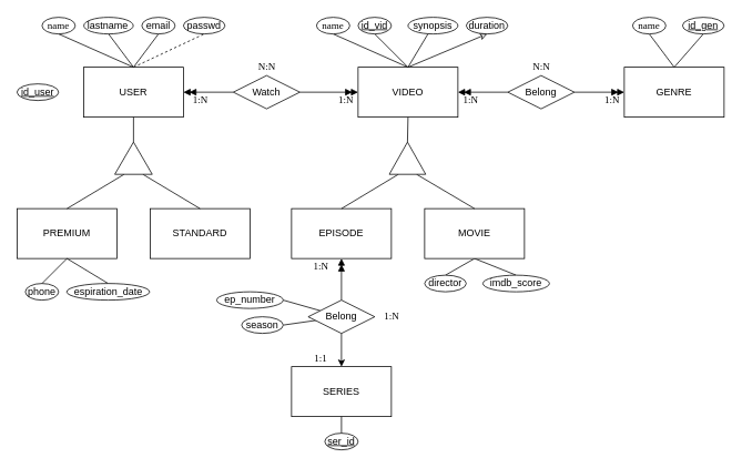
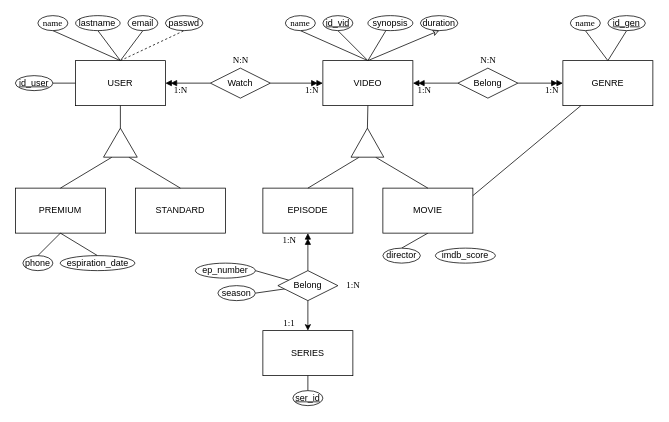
  <mxCell id="0" />
  <mxCell id="1" parent="0" />
  <mxCell id="2" style="rounded=0;orthogonalLoop=1;jettySize=auto;html=1;exitX=0.5;exitY=0;exitDx=0;exitDy=0;entryX=0.5;entryY=1;entryDx=0;entryDy=0;fontFamily=Tahoma;endArrow=none;endFill=0;" edge="1" parent="1" source="6" target="43"><mxGeometry relative="1" as="geometry" /></mxCell>
  <mxCell id="3" style="rounded=0;orthogonalLoop=1;jettySize=auto;html=1;exitX=0.5;exitY=0;exitDx=0;exitDy=0;entryX=0.5;entryY=1;entryDx=0;entryDy=0;fontFamily=Tahoma;endArrow=none;endFill=0;" edge="1" parent="1" source="6" target="44"><mxGeometry relative="1" as="geometry" /></mxCell>
  <mxCell id="4" style="rounded=0;orthogonalLoop=1;jettySize=auto;html=1;exitX=0.5;exitY=0;exitDx=0;exitDy=0;entryX=0.5;entryY=1;entryDx=0;entryDy=0;fontFamily=Tahoma;endArrow=none;endFill=0;" edge="1" parent="1" source="6" target="45"><mxGeometry relative="1" as="geometry" /></mxCell>
  <mxCell id="5" style="edgeStyle=none;rounded=0;orthogonalLoop=1;jettySize=auto;html=1;exitX=0.5;exitY=0;exitDx=0;exitDy=0;entryX=0.5;entryY=1;entryDx=0;entryDy=0;fontFamily=Tahoma;endArrow=none;endFill=0;dashed=1;" edge="1" parent="1" source="6" target="56"><mxGeometry relative="1" as="geometry" /></mxCell>
  <mxCell id="6" value="USER" style="rounded=0;whiteSpace=wrap;html=1;" vertex="1" parent="1"><mxGeometry x="100.01" y="80" width="120" height="60" as="geometry" /></mxCell>
  <mxCell id="7" style="rounded=0;orthogonalLoop=1;jettySize=auto;html=1;exitX=0.5;exitY=0;exitDx=0;exitDy=0;entryX=0.5;entryY=1;entryDx=0;entryDy=0;fontFamily=Tahoma;endArrow=none;endFill=0;" edge="1" parent="1" source="9" target="50"><mxGeometry relative="1" as="geometry" /></mxCell>
  <mxCell id="8" style="rounded=0;orthogonalLoop=1;jettySize=auto;html=1;exitX=0.5;exitY=0;exitDx=0;exitDy=0;entryX=0.5;entryY=1;entryDx=0;entryDy=0;fontFamily=Tahoma;endArrow=none;endFill=0;" edge="1" parent="1" source="9" target="51"><mxGeometry relative="1" as="geometry" /></mxCell>
  <mxCell id="9" value="GENRE" style="rounded=0;whiteSpace=wrap;html=1;" vertex="1" parent="1"><mxGeometry x="750" y="80" width="120" height="60" as="geometry" /></mxCell>
  <mxCell id="10" value="STANDARD" style="rounded=0;whiteSpace=wrap;html=1;" vertex="1" parent="1"><mxGeometry x="180" y="250" width="120" height="60" as="geometry" /></mxCell>
  <mxCell id="11" value="PREMIUM" style="rounded=0;whiteSpace=wrap;html=1;" vertex="1" parent="1"><mxGeometry x="20" y="250" width="120" height="60" as="geometry" /></mxCell>
  <mxCell id="12" value="SERIES" style="rounded=0;whiteSpace=wrap;html=1;" vertex="1" parent="1"><mxGeometry x="350" y="440" width="120" height="60" as="geometry" /></mxCell>
  <mxCell id="13" style="edgeStyle=none;rounded=0;orthogonalLoop=1;jettySize=auto;html=1;exitX=0;exitY=0.75;exitDx=0;exitDy=0;entryX=0.5;entryY=0;entryDx=0;entryDy=0;endArrow=none;endFill=0;" edge="1" parent="1" source="16" target="10"><mxGeometry relative="1" as="geometry" /></mxCell>
  <mxCell id="14" style="edgeStyle=none;rounded=0;orthogonalLoop=1;jettySize=auto;html=1;exitX=0;exitY=0.25;exitDx=0;exitDy=0;entryX=0.5;entryY=0;entryDx=0;entryDy=0;endArrow=none;endFill=0;" edge="1" parent="1" source="16" target="11"><mxGeometry relative="1" as="geometry" /></mxCell>
  <mxCell id="15" style="edgeStyle=none;rounded=0;orthogonalLoop=1;jettySize=auto;html=1;exitX=1;exitY=0.5;exitDx=0;exitDy=0;entryX=0.5;entryY=1;entryDx=0;entryDy=0;endArrow=none;endFill=0;" edge="1" parent="1" source="16" target="6"><mxGeometry relative="1" as="geometry" /></mxCell>
  <mxCell id="16" value="" style="triangle;whiteSpace=wrap;html=1;rotation=-90;" vertex="1" parent="1"><mxGeometry x="140.63" y="166.88" width="38.75" height="45" as="geometry" /></mxCell>
  <mxCell id="17" style="rounded=0;orthogonalLoop=1;jettySize=auto;html=1;exitX=0.5;exitY=0;exitDx=0;exitDy=0;entryX=0.5;entryY=1;entryDx=0;entryDy=0;fontFamily=Tahoma;endArrow=none;endFill=0;" edge="1" parent="1" source="21" target="47"><mxGeometry relative="1" as="geometry" /></mxCell>
  <mxCell id="18" style="rounded=0;orthogonalLoop=1;jettySize=auto;html=1;exitX=0.5;exitY=0;exitDx=0;exitDy=0;entryX=0.5;entryY=1;entryDx=0;entryDy=0;fontFamily=Tahoma;endArrow=none;endFill=0;" edge="1" parent="1" source="21" target="46"><mxGeometry relative="1" as="geometry" /></mxCell>
  <mxCell id="19" style="rounded=0;orthogonalLoop=1;jettySize=auto;html=1;exitX=0.5;exitY=0;exitDx=0;exitDy=0;entryX=0.5;entryY=1;entryDx=0;entryDy=0;fontFamily=Tahoma;endArrow=classic;endFill=0;" edge="1" parent="1" source="21" target="49"><mxGeometry relative="1" as="geometry" /></mxCell>
  <mxCell id="20" value="" style="rounded=0;orthogonalLoop=1;jettySize=auto;html=1;fontFamily=Tahoma;endArrow=none;endFill=0;exitX=0.5;exitY=0;exitDx=0;exitDy=0;" edge="1" parent="1" source="21" target="48"><mxGeometry relative="1" as="geometry" /></mxCell>
  <mxCell id="21" value="VIDEO" style="rounded=0;whiteSpace=wrap;html=1;" vertex="1" parent="1"><mxGeometry x="430" y="80" width="120" height="60" as="geometry" /></mxCell>
  <mxCell id="22" style="edgeStyle=none;rounded=0;orthogonalLoop=1;jettySize=auto;html=1;exitX=0.5;exitY=1;exitDx=0;exitDy=0;entryX=0.5;entryY=0;entryDx=0;entryDy=0;fontFamily=Tahoma;endArrow=none;endFill=0;" edge="1" parent="1" source="24" target="71"><mxGeometry relative="1" as="geometry" /></mxCell>
- <mxCell id="23" style="edgeStyle=none;rounded=0;orthogonalLoop=1;jettySize=auto;html=1;exitX=0.5;exitY=1;exitDx=0;exitDy=0;entryX=0.5;entryY=0;entryDx=0;entryDy=0;fontFamily=Tahoma;endArrow=none;endFill=0;" edge="1" parent="1" source="24" target="70"><mxGeometry relative="1" as="geometry" /></mxCell>
+ <mxCell id="23" style="edgeStyle=none;rounded=0;orthogonalLoop=1;jettySize=auto;html=1;exitX=0.5;exitY=1;exitDx=0;exitDy=0;fontFamily=Tahoma;endArrow=none;endFill=0;" edge="1" parent="1" source="24" target="9"><mxGeometry relative="1" as="geometry" /></mxCell>
  <mxCell id="24" value="MOVIE" style="rounded=0;whiteSpace=wrap;html=1;" vertex="1" parent="1"><mxGeometry x="510" y="250" width="120" height="60" as="geometry" /></mxCell>
  <mxCell id="25" value="EPISODE" style="rounded=0;whiteSpace=wrap;html=1;" vertex="1" parent="1"><mxGeometry x="350" y="250" width="120" height="60" as="geometry" /></mxCell>
  <mxCell id="26" style="rounded=0;orthogonalLoop=1;jettySize=auto;html=1;exitX=0;exitY=0.25;exitDx=0;exitDy=0;entryX=0.5;entryY=0;entryDx=0;entryDy=0;endArrow=none;endFill=0;" edge="1" parent="1" source="29" target="25"><mxGeometry relative="1" as="geometry" /></mxCell>
  <mxCell id="27" style="edgeStyle=none;rounded=0;orthogonalLoop=1;jettySize=auto;html=1;entryX=0.5;entryY=0;entryDx=0;entryDy=0;endArrow=none;endFill=0;exitX=0;exitY=0.75;exitDx=0;exitDy=0;" edge="1" parent="1" source="29" target="24"><mxGeometry relative="1" as="geometry"><mxPoint x="560" y="200" as="sourcePoint" /></mxGeometry></mxCell>
  <mxCell id="28" style="edgeStyle=none;rounded=0;orthogonalLoop=1;jettySize=auto;html=1;exitX=1;exitY=0.5;exitDx=0;exitDy=0;entryX=0.5;entryY=1;entryDx=0;entryDy=0;endArrow=none;endFill=0;" edge="1" parent="1" source="29" target="21"><mxGeometry relative="1" as="geometry" /></mxCell>
  <mxCell id="29" value="" style="triangle;whiteSpace=wrap;html=1;rotation=-90;" vertex="1" parent="1"><mxGeometry x="470" y="167.5" width="38.75" height="43.75" as="geometry" /></mxCell>
  <mxCell id="30" style="edgeStyle=orthogonalEdgeStyle;rounded=0;orthogonalLoop=1;jettySize=auto;html=1;exitX=0;exitY=0.5;exitDx=0;exitDy=0;endArrow=doubleBlock;endFill=1;" edge="1" parent="1" source="32" target="6"><mxGeometry relative="1" as="geometry" /></mxCell>
  <mxCell id="31" style="edgeStyle=orthogonalEdgeStyle;rounded=0;orthogonalLoop=1;jettySize=auto;html=1;exitX=1;exitY=0.5;exitDx=0;exitDy=0;endArrow=doubleBlock;endFill=1;" edge="1" parent="1" source="32" target="21"><mxGeometry relative="1" as="geometry" /></mxCell>
  <mxCell id="32" value="Watch" style="rhombus;whiteSpace=wrap;html=1;" vertex="1" parent="1"><mxGeometry x="280" y="90" width="80" height="40" as="geometry" /></mxCell>
  <mxCell id="33" style="edgeStyle=orthogonalEdgeStyle;rounded=0;orthogonalLoop=1;jettySize=auto;html=1;exitX=0;exitY=0.5;exitDx=0;exitDy=0;entryX=1;entryY=0.5;entryDx=0;entryDy=0;endArrow=doubleBlock;endFill=1;" edge="1" parent="1" source="35" target="21"><mxGeometry relative="1" as="geometry" /></mxCell>
  <mxCell id="34" style="edgeStyle=orthogonalEdgeStyle;rounded=0;orthogonalLoop=1;jettySize=auto;html=1;exitX=1;exitY=0.5;exitDx=0;exitDy=0;entryX=0;entryY=0.5;entryDx=0;entryDy=0;endArrow=doubleBlock;endFill=1;" edge="1" parent="1" source="35" target="9"><mxGeometry relative="1" as="geometry" /></mxCell>
  <mxCell id="35" value="Belong" style="rhombus;whiteSpace=wrap;html=1;" vertex="1" parent="1"><mxGeometry x="610" y="90" width="80" height="40" as="geometry" /></mxCell>
  <mxCell id="36" style="edgeStyle=orthogonalEdgeStyle;rounded=0;orthogonalLoop=1;jettySize=auto;html=1;exitX=0.5;exitY=0;exitDx=0;exitDy=0;entryX=0.5;entryY=1;entryDx=0;entryDy=0;endArrow=doubleBlock;endFill=1;" edge="1" parent="1" source="40" target="25"><mxGeometry relative="1" as="geometry" /></mxCell>
  <mxCell id="37" style="edgeStyle=orthogonalEdgeStyle;rounded=0;orthogonalLoop=1;jettySize=auto;html=1;exitX=0.5;exitY=1;exitDx=0;exitDy=0;entryX=0.5;entryY=0;entryDx=0;entryDy=0;" edge="1" parent="1" source="40" target="12"><mxGeometry relative="1" as="geometry" /></mxCell>
  <mxCell id="38" style="edgeStyle=none;rounded=0;orthogonalLoop=1;jettySize=auto;html=1;entryX=1;entryY=0.5;entryDx=0;entryDy=0;fontFamily=Tahoma;endArrow=none;endFill=0;" edge="1" parent="1" source="40" target="66"><mxGeometry relative="1" as="geometry" /></mxCell>
  <mxCell id="39" style="edgeStyle=none;rounded=0;orthogonalLoop=1;jettySize=auto;html=1;exitX=0.121;exitY=0.608;exitDx=0;exitDy=0;entryX=1;entryY=0.5;entryDx=0;entryDy=0;fontFamily=Tahoma;endArrow=none;endFill=0;exitPerimeter=0;" edge="1" parent="1" source="40" target="67"><mxGeometry relative="1" as="geometry" /></mxCell>
  <mxCell id="40" value="Belong" style="rhombus;whiteSpace=wrap;html=1;" vertex="1" parent="1"><mxGeometry x="370" y="360" width="80" height="40" as="geometry" /></mxCell>
+ <mxCell id="41" style="rounded=0;orthogonalLoop=1;jettySize=auto;html=1;exitX=1;exitY=0.5;exitDx=0;exitDy=0;fontFamily=Tahoma;endArrow=none;endFill=0;" edge="1" parent="1" source="42" target="6"><mxGeometry relative="1" as="geometry" /></mxCell>
  <mxCell id="42" value="id_user" style="ellipse;whiteSpace=wrap;html=1;fontStyle=4" vertex="1" parent="1"><mxGeometry x="20" y="100" width="50" height="20" as="geometry" /></mxCell>
  <mxCell id="43" value="&lt;div align=&quot;center&quot;&gt;&lt;p&gt;&lt;font face=&quot;Tahoma&quot;&gt;name&lt;/font&gt;&lt;/p&gt;&lt;/div&gt;" style="ellipse;whiteSpace=wrap;html=1;align=center;" vertex="1" parent="1"><mxGeometry x="50.01" y="20" width="40" height="20" as="geometry" /></mxCell>
  <mxCell id="44" value="&lt;div align=&quot;center&quot;&gt;&lt;p&gt;lastname&lt;/p&gt;&lt;/div&gt;" style="ellipse;whiteSpace=wrap;html=1;align=center;" vertex="1" parent="1"><mxGeometry x="100.33" y="20" width="59.37" height="20" as="geometry" /></mxCell>
  <mxCell id="45" value="email" style="ellipse;whiteSpace=wrap;html=1;align=center;" vertex="1" parent="1"><mxGeometry x="170.01" y="20" width="40" height="20" as="geometry" /></mxCell>
  <mxCell id="46" value="id_vid" style="ellipse;whiteSpace=wrap;html=1;align=center;fontStyle=4" vertex="1" parent="1"><mxGeometry x="430" y="20" width="40" height="20" as="geometry" /></mxCell>
  <mxCell id="47" value="&lt;div align=&quot;center&quot;&gt;&lt;p&gt;&lt;font face=&quot;Tahoma&quot;&gt;name&lt;/font&gt;&lt;/p&gt;&lt;/div&gt;" style="ellipse;whiteSpace=wrap;html=1;align=center;" vertex="1" parent="1"><mxGeometry x="380" y="20" width="40" height="20" as="geometry" /></mxCell>
  <mxCell id="48" value="synopsis" style="ellipse;whiteSpace=wrap;html=1;align=center;" vertex="1" parent="1"><mxGeometry x="490" y="20" width="60" height="20" as="geometry" /></mxCell>
  <mxCell id="49" value="duration" style="ellipse;whiteSpace=wrap;html=1;align=center;" vertex="1" parent="1"><mxGeometry x="560" y="20" width="50" height="20" as="geometry" /></mxCell>
  <mxCell id="50" value="&lt;div align=&quot;center&quot;&gt;&lt;p&gt;&lt;font face=&quot;Tahoma&quot;&gt;name&lt;/font&gt;&lt;/p&gt;&lt;/div&gt;" style="ellipse;whiteSpace=wrap;html=1;align=center;" vertex="1" parent="1"><mxGeometry x="760" y="20" width="40" height="20" as="geometry" /></mxCell>
- <mxCell id="51" value="id_gen" style="ellipse;whiteSpace=wrap;html=1;align=center;fontStyle=4" vertex="1" parent="1"><mxGeometry x="820" y="20" width="50" height="20" as="geometry" /></mxCell>
+ <mxCell id="51" value="id_gen" style="ellipse;whiteSpace=wrap;html=1;align=center;fontStyle=4" vertex="1" parent="1"><mxGeometry x="810" y="20" width="50" height="20" as="geometry" /></mxCell>
  <mxCell id="52" style="edgeStyle=none;rounded=0;orthogonalLoop=1;jettySize=auto;html=1;exitX=0.5;exitY=0;exitDx=0;exitDy=0;fontFamily=Tahoma;endArrow=none;endFill=0;" edge="1" parent="1" source="53"><mxGeometry relative="1" as="geometry"><mxPoint x="80" y="310" as="targetPoint" /></mxGeometry></mxCell>
  <mxCell id="53" value="phone" style="ellipse;whiteSpace=wrap;html=1;align=center;" vertex="1" parent="1"><mxGeometry x="30" y="340" width="40" height="20" as="geometry" /></mxCell>
  <mxCell id="54" style="edgeStyle=none;rounded=0;orthogonalLoop=1;jettySize=auto;html=1;exitX=0.5;exitY=0;exitDx=0;exitDy=0;entryX=0.5;entryY=1;entryDx=0;entryDy=0;fontFamily=Tahoma;endArrow=none;endFill=0;" edge="1" parent="1" source="55" target="11"><mxGeometry relative="1" as="geometry" /></mxCell>
  <mxCell id="55" value="espiration_date" style="ellipse;whiteSpace=wrap;html=1;align=center;" vertex="1" parent="1"><mxGeometry x="79.7" y="340" width="99.68" height="20" as="geometry" /></mxCell>
  <mxCell id="56" value="passwd" style="ellipse;whiteSpace=wrap;html=1;align=center;" vertex="1" parent="1"><mxGeometry x="220.01" y="20" width="50" height="20" as="geometry" /></mxCell>
  <mxCell id="57" value="1:N" style="text;html=1;align=center;verticalAlign=middle;resizable=0;points=[];autosize=1;strokeColor=none;fillColor=none;fontFamily=Tahoma;" vertex="1" parent="1"><mxGeometry x="225" y="110" width="30" height="20" as="geometry" /></mxCell>
  <mxCell id="58" value="1:N" style="text;html=1;align=center;verticalAlign=middle;resizable=0;points=[];autosize=1;strokeColor=none;fillColor=none;fontFamily=Tahoma;" vertex="1" parent="1"><mxGeometry x="400" y="110" width="30" height="20" as="geometry" /></mxCell>
  <mxCell id="59" value="1:N" style="text;html=1;align=center;verticalAlign=middle;resizable=0;points=[];autosize=1;strokeColor=none;fillColor=none;fontFamily=Tahoma;" vertex="1" parent="1"><mxGeometry x="720" y="110" width="30" height="20" as="geometry" /></mxCell>
  <mxCell id="60" value="1:N" style="text;html=1;align=center;verticalAlign=middle;resizable=0;points=[];autosize=1;strokeColor=none;fillColor=none;fontFamily=Tahoma;" vertex="1" parent="1"><mxGeometry x="550" y="110" width="30" height="20" as="geometry" /></mxCell>
  <mxCell id="61" value="1:N" style="text;html=1;align=center;verticalAlign=middle;resizable=0;points=[];autosize=1;strokeColor=none;fillColor=none;fontFamily=Tahoma;" vertex="1" parent="1"><mxGeometry x="370" y="310" width="30" height="20" as="geometry" /></mxCell>
  <mxCell id="62" value="1:1" style="text;html=1;align=center;verticalAlign=middle;resizable=0;points=[];autosize=1;strokeColor=none;fillColor=none;fontFamily=Tahoma;" vertex="1" parent="1"><mxGeometry x="370" y="420" width="30" height="20" as="geometry" /></mxCell>
  <mxCell id="63" value="N:N" style="text;html=1;align=center;verticalAlign=middle;resizable=0;points=[];autosize=1;strokeColor=none;fillColor=none;fontFamily=Tahoma;" vertex="1" parent="1"><mxGeometry x="300" y="70" width="40" height="20" as="geometry" /></mxCell>
  <mxCell id="64" value="N:N" style="text;html=1;align=center;verticalAlign=middle;resizable=0;points=[];autosize=1;strokeColor=none;fillColor=none;fontFamily=Tahoma;" vertex="1" parent="1"><mxGeometry x="630" y="70" width="40" height="20" as="geometry" /></mxCell>
  <mxCell id="65" value="1:N" style="text;html=1;align=center;verticalAlign=middle;resizable=0;points=[];autosize=1;strokeColor=none;fillColor=none;fontFamily=Tahoma;" vertex="1" parent="1"><mxGeometry x="455" y="370" width="30" height="20" as="geometry" /></mxCell>
  <mxCell id="66" value="ep_number" style="ellipse;whiteSpace=wrap;html=1;align=center;" vertex="1" parent="1"><mxGeometry x="260" y="350" width="80" height="20" as="geometry" /></mxCell>
  <mxCell id="67" value="season" style="ellipse;whiteSpace=wrap;html=1;align=center;" vertex="1" parent="1"><mxGeometry x="290" y="380" width="50" height="20" as="geometry" /></mxCell>
  <mxCell id="68" style="edgeStyle=none;rounded=0;orthogonalLoop=1;jettySize=auto;html=1;exitX=0.5;exitY=0;exitDx=0;exitDy=0;entryX=0.5;entryY=1;entryDx=0;entryDy=0;fontFamily=Tahoma;endArrow=none;endFill=0;" edge="1" parent="1" source="69" target="12"><mxGeometry relative="1" as="geometry" /></mxCell>
  <mxCell id="69" value="ser_id" style="ellipse;whiteSpace=wrap;html=1;align=center;fontStyle=4" vertex="1" parent="1"><mxGeometry x="390" y="520" width="40" height="20" as="geometry" /></mxCell>
  <mxCell id="70" value="imdb_score" style="ellipse;whiteSpace=wrap;html=1;align=center;" vertex="1" parent="1"><mxGeometry x="580" y="330" width="80" height="20" as="geometry" /></mxCell>
  <mxCell id="71" value="director" style="ellipse;whiteSpace=wrap;html=1;align=center;" vertex="1" parent="1"><mxGeometry x="510" y="330" width="50" height="20" as="geometry" /></mxCell>
